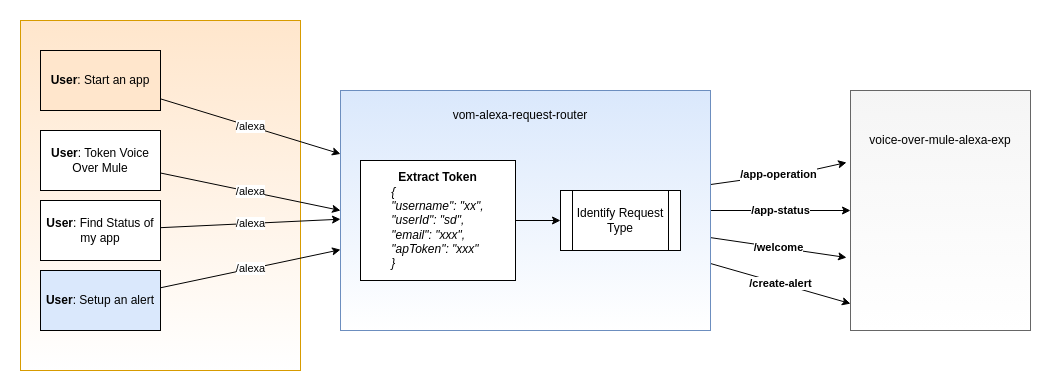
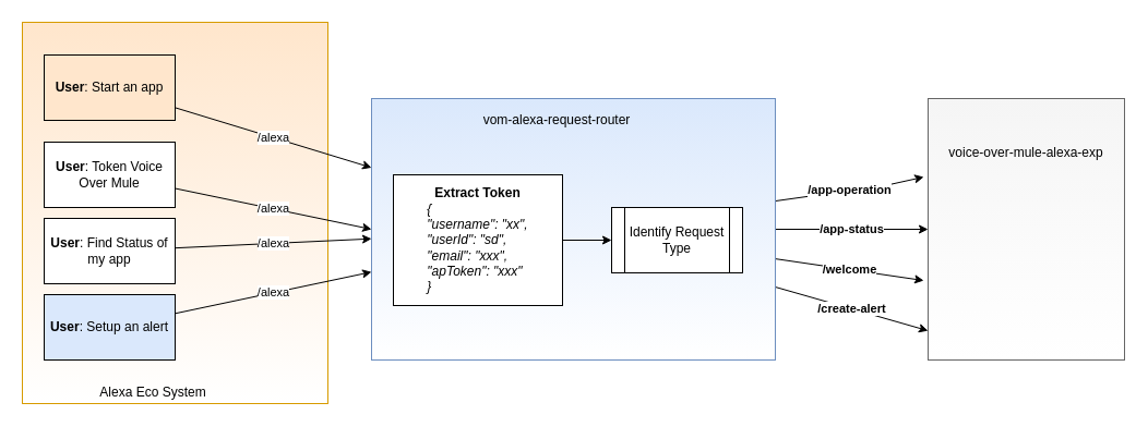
  <mxCell id="0" />
  <mxCell id="1" parent="0" />
  <mxCell id="2" value="" style="rounded=0;whiteSpace=wrap;html=1;fillColor=#ffe6cc;strokeColor=#d79b00;gradientColor=#ffffff;" parent="1" vertex="1"><mxGeometry x="20" y="20" width="280" height="350" as="geometry" /></mxCell>
  <mxCell id="3" value="&lt;b&gt;/app-operation&lt;/b&gt;" style="edgeStyle=none;rounded=0;orthogonalLoop=1;jettySize=auto;html=1;entryX=-0.022;entryY=0.3;entryDx=0;entryDy=0;entryPerimeter=0;" parent="1" source="7" target="20" edge="1"><mxGeometry relative="1" as="geometry"><Array as="points"><mxPoint x="810" y="170" /></Array></mxGeometry></mxCell>
  <mxCell id="4" value="&lt;b&gt;/app-status&lt;/b&gt;" style="edgeStyle=none;rounded=0;orthogonalLoop=1;jettySize=auto;html=1;entryX=0;entryY=0.5;entryDx=0;entryDy=0;" parent="1" source="7" target="20" edge="1"><mxGeometry relative="1" as="geometry" /></mxCell>
  <mxCell id="5" value="&lt;b&gt;/create-alert&lt;/b&gt;" style="edgeStyle=none;rounded=0;orthogonalLoop=1;jettySize=auto;html=1;entryX=0;entryY=0.888;entryDx=0;entryDy=0;entryPerimeter=0;" parent="1" source="7" target="20" edge="1"><mxGeometry relative="1" as="geometry" /></mxCell>
  <mxCell id="6" value="&lt;b&gt;/welcome&lt;/b&gt;" style="edgeStyle=none;rounded=0;orthogonalLoop=1;jettySize=auto;html=1;entryX=-0.022;entryY=0.696;entryDx=0;entryDy=0;entryPerimeter=0;" parent="1" source="7" target="20" edge="1"><mxGeometry relative="1" as="geometry" /></mxCell>
  <mxCell id="7" value="" style="rounded=0;whiteSpace=wrap;html=1;fillColor=#dae8fc;strokeColor=#6c8ebf;gradientColor=#ffffff;" parent="1" vertex="1"><mxGeometry x="340" y="90" width="370" height="240" as="geometry" /></mxCell>
  <mxCell id="8" value="/alexa" style="rounded=0;orthogonalLoop=1;jettySize=auto;html=1;entryX=0;entryY=0.5;entryDx=0;entryDy=0;" parent="1" source="9" target="7" edge="1"><mxGeometry relative="1" as="geometry" /></mxCell>
  <mxCell id="9" value="&lt;b&gt;User&lt;/b&gt;: Token Voice Over Mule" style="rounded=0;whiteSpace=wrap;html=1;" parent="1" vertex="1"><mxGeometry x="40" y="130" width="120" height="60" as="geometry" /></mxCell>
- <mxCell id="10" value="vom-alexa-request-router" style="text;html=1;strokeColor=none;fillColor=none;align=center;verticalAlign=middle;whiteSpace=wrap;rounded=0;" parent="1" vertex="1"><mxGeometry x="440" y="105" width="160" height="20" as="geometry" /></mxCell>
+ <mxCell id="10" value="vom-alexa-request-router" style="text;html=1;strokeColor=none;fillColor=none;align=center;verticalAlign=middle;whiteSpace=wrap;rounded=0;" parent="1" vertex="1"><mxGeometry x="430" y="100" width="160" height="20" as="geometry" /></mxCell>
  <mxCell id="11" value="/alexa" style="rounded=0;orthogonalLoop=1;jettySize=auto;html=1;" parent="1" source="12" target="7" edge="1"><mxGeometry relative="1" as="geometry" /></mxCell>
  <mxCell id="12" value="&lt;b&gt;User&lt;/b&gt;: Find Status of my app" style="rounded=0;whiteSpace=wrap;html=1;" parent="1" vertex="1"><mxGeometry x="40" y="200" width="120" height="60" as="geometry" /></mxCell>
  <mxCell id="13" value="/alexa" style="rounded=0;orthogonalLoop=1;jettySize=auto;html=1;" parent="1" source="14" target="7" edge="1"><mxGeometry relative="1" as="geometry" /></mxCell>
  <mxCell id="14" value="&lt;b&gt;User&lt;/b&gt;: Start an app" style="rounded=0;whiteSpace=wrap;html=1;fillColor=#ffe6cc;" parent="1" vertex="1"><mxGeometry x="40" y="50" width="120" height="60" as="geometry" /></mxCell>
  <mxCell id="15" value="/alexa" style="rounded=0;orthogonalLoop=1;jettySize=auto;html=1;" parent="1" source="16" target="7" edge="1"><mxGeometry relative="1" as="geometry" /></mxCell>
  <mxCell id="16" value="&lt;b&gt;User&lt;/b&gt;: Setup an alert" style="rounded=0;whiteSpace=wrap;html=1;fillColor=#dae8fc;" parent="1" vertex="1"><mxGeometry x="40" y="270" width="120" height="60" as="geometry" /></mxCell>
  <mxCell id="17" style="edgeStyle=orthogonalEdgeStyle;rounded=0;orthogonalLoop=1;jettySize=auto;html=1;" parent="1" source="18" target="19" edge="1"><mxGeometry relative="1" as="geometry" /></mxCell>
  <mxCell id="18" value="&lt;b&gt;Extract Token&lt;/b&gt;&lt;br&gt;&lt;div style=&quot;text-align: left&quot;&gt;&lt;span&gt;&lt;i&gt;{&lt;/i&gt;&lt;/span&gt;&lt;/div&gt;&lt;div style=&quot;text-align: left&quot;&gt;&lt;span&gt;&lt;i&gt;&quot;username&quot;: &quot;xx&quot;,&lt;/i&gt;&lt;/span&gt;&lt;/div&gt;&lt;div style=&quot;text-align: left&quot;&gt;&lt;span&gt;&lt;i&gt;&quot;userId&quot;: &quot;sd&quot;,&lt;/i&gt;&lt;/span&gt;&lt;/div&gt;&lt;div style=&quot;text-align: left&quot;&gt;&lt;span&gt;&lt;i&gt;&quot;email&quot;: &quot;xxx&quot;,&lt;/i&gt;&lt;/span&gt;&lt;/div&gt;&lt;div style=&quot;text-align: left&quot;&gt;&lt;span&gt;&lt;i&gt;&quot;apToken&quot;: &quot;xxx&quot;&lt;/i&gt;&lt;/span&gt;&lt;/div&gt;&lt;div style=&quot;text-align: left&quot;&gt;&lt;span&gt;&lt;i&gt;}&lt;/i&gt;&lt;/span&gt;&lt;/div&gt;" style="rounded=0;whiteSpace=wrap;html=1;" parent="1" vertex="1"><mxGeometry x="360" y="160" width="155" height="120" as="geometry" /></mxCell>
  <mxCell id="19" value="Identify Request Type" style="shape=process;whiteSpace=wrap;html=1;backgroundOutline=1;" parent="1" vertex="1"><mxGeometry x="560" y="190" width="120" height="60" as="geometry" /></mxCell>
  <mxCell id="20" value="" style="rounded=0;whiteSpace=wrap;html=1;fillColor=#f5f5f5;strokeColor=#666666;fontColor=#333333;gradientColor=#ffffff;" parent="1" vertex="1"><mxGeometry x="850" y="90" width="180" height="240" as="geometry" /></mxCell>
  <mxCell id="21" value="voice-over-mule-alexa-exp" style="text;html=1;strokeColor=none;fillColor=none;align=center;verticalAlign=middle;whiteSpace=wrap;rounded=0;" parent="1" vertex="1"><mxGeometry x="860" y="130" width="160" height="20" as="geometry" /></mxCell>
+ <mxCell id="22" value="Alexa Eco System" style="text;html=1;strokeColor=none;fillColor=none;align=center;verticalAlign=middle;whiteSpace=wrap;rounded=0;" parent="1" vertex="1"><mxGeometry x="70" y="350" width="140" height="20" as="geometry" /></mxCell>
